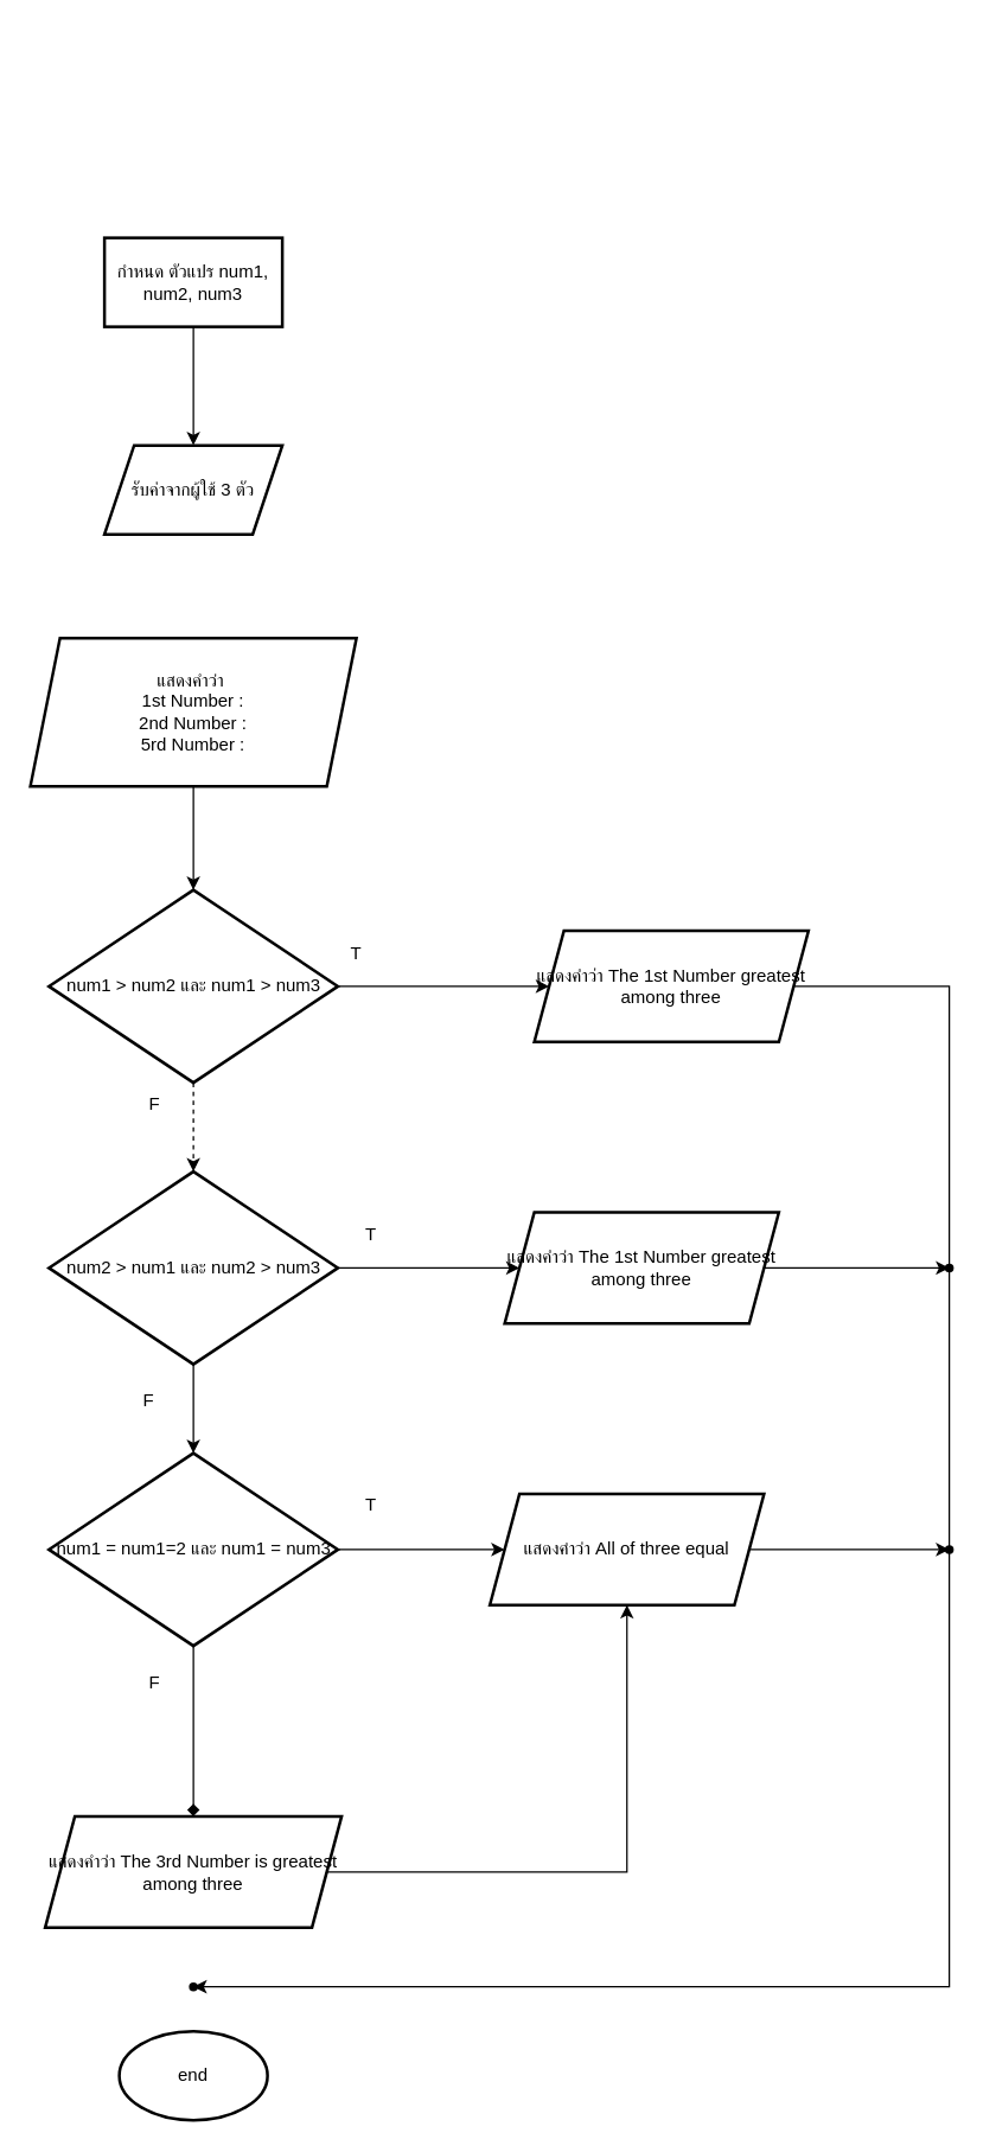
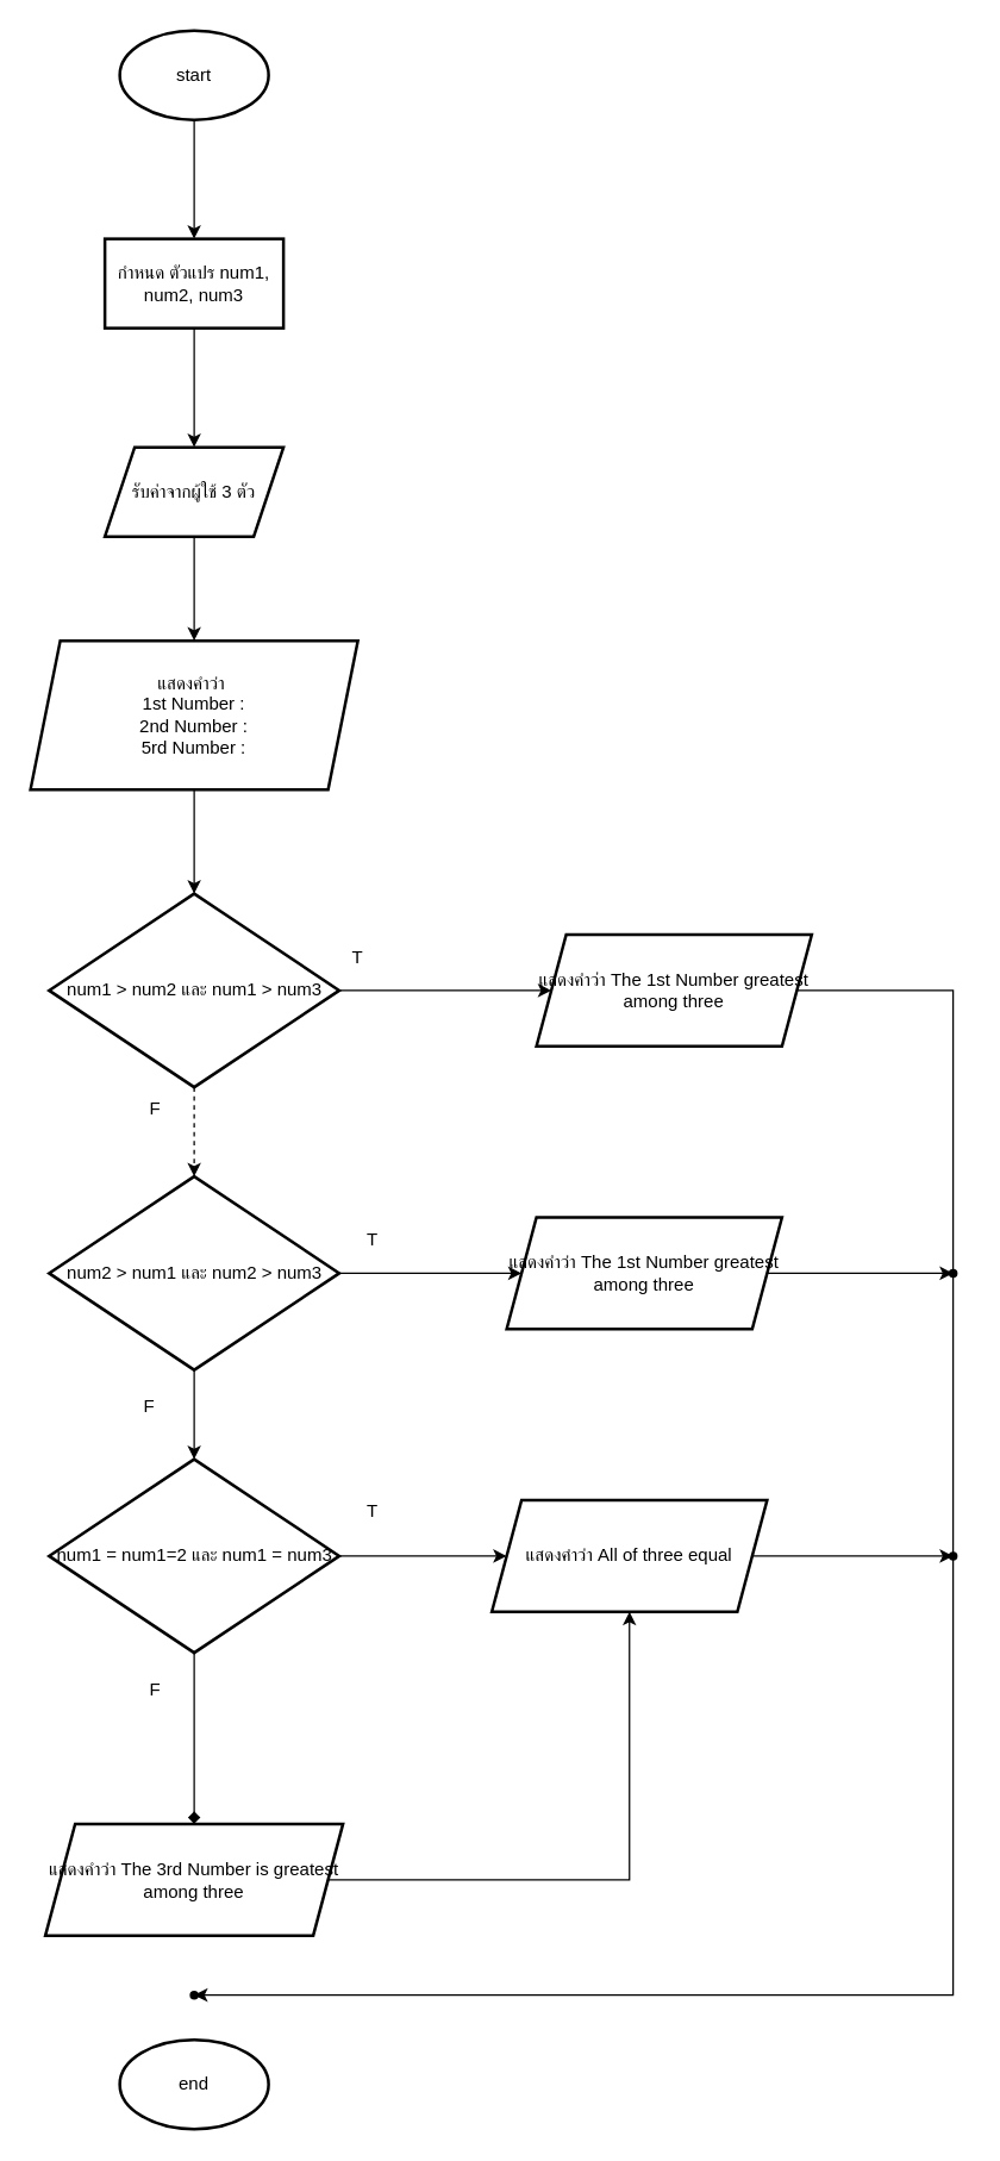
  <mxCell id="0" />
  <mxCell id="1" parent="0" />
+ <mxCell id="2" value="" style="edgeStyle=orthogonalEdgeStyle;rounded=0;orthogonalLoop=1;jettySize=auto;html=1;" edge="1" parent="1" source="3" target="5"><mxGeometry relative="1" as="geometry" /></mxCell>
+ <mxCell id="3" value="start" style="strokeWidth=2;html=1;shape=mxgraph.flowchart.start_1;whiteSpace=wrap;" vertex="1" parent="1"><mxGeometry x="80" y="20" width="100" height="60" as="geometry" /></mxCell>
  <mxCell id="4" value="" style="edgeStyle=orthogonalEdgeStyle;rounded=0;orthogonalLoop=1;jettySize=auto;html=1;" edge="1" parent="1" source="5" target="7"><mxGeometry relative="1" as="geometry" /></mxCell>
  <mxCell id="5" value="กำหนด ตัวแปร num1, num2, num3" style="whiteSpace=wrap;html=1;strokeWidth=2;" vertex="1" parent="1"><mxGeometry x="70" y="160" width="120" height="60" as="geometry" /></mxCell>
+ <mxCell id="6" value="" style="edgeStyle=orthogonalEdgeStyle;rounded=0;orthogonalLoop=1;jettySize=auto;html=1;" edge="1" parent="1" source="7" target="9"><mxGeometry relative="1" as="geometry" /></mxCell>
  <mxCell id="7" value="รับค่าจากผู้ใช้ 3 ตัว" style="shape=parallelogram;perimeter=parallelogramPerimeter;whiteSpace=wrap;html=1;fixedSize=1;strokeWidth=2;" vertex="1" parent="1"><mxGeometry x="70" y="300" width="120" height="60" as="geometry" /></mxCell>
  <mxCell id="8" value="" style="edgeStyle=orthogonalEdgeStyle;rounded=0;orthogonalLoop=1;jettySize=auto;html=1;" edge="1" parent="1" source="9" target="12"><mxGeometry relative="1" as="geometry" /></mxCell>
  <mxCell id="9" value="แสดงคำว่า&amp;nbsp;&lt;div&gt;1st Number :&lt;div&gt;2nd Number :&lt;/div&gt;&lt;div&gt;5rd Number :&lt;/div&gt;&lt;/div&gt;" style="shape=parallelogram;perimeter=parallelogramPerimeter;whiteSpace=wrap;html=1;fixedSize=1;strokeWidth=2;" vertex="1" parent="1"><mxGeometry x="20" y="430" width="220" height="100" as="geometry" /></mxCell>
  <mxCell id="10" value="" style="edgeStyle=orthogonalEdgeStyle;rounded=0;orthogonalLoop=1;jettySize=auto;html=1;" edge="1" parent="1" source="12" target="13"><mxGeometry relative="1" as="geometry" /></mxCell>
  <mxCell id="11" value="" style="edgeStyle=orthogonalEdgeStyle;rounded=0;orthogonalLoop=1;jettySize=auto;html=1;dashed=1;" edge="1" parent="1" source="12" target="16"><mxGeometry relative="1" as="geometry" /></mxCell>
  <mxCell id="12" value="num1 &amp;gt; num2 และ num1 &amp;gt; num3" style="rhombus;whiteSpace=wrap;html=1;strokeWidth=2;" vertex="1" parent="1"><mxGeometry x="32.5" y="600" width="195" height="130" as="geometry" /></mxCell>
  <mxCell id="13" value="แสดงคำว่า The 1st Number greatest among three" style="shape=parallelogram;perimeter=parallelogramPerimeter;whiteSpace=wrap;html=1;fixedSize=1;strokeWidth=2;" vertex="1" parent="1"><mxGeometry x="360" y="627.5" width="185" height="75" as="geometry" /></mxCell>
  <mxCell id="14" value="" style="edgeStyle=orthogonalEdgeStyle;rounded=0;orthogonalLoop=1;jettySize=auto;html=1;" edge="1" parent="1" source="16" target="17"><mxGeometry relative="1" as="geometry" /></mxCell>
  <mxCell id="15" value="" style="edgeStyle=orthogonalEdgeStyle;rounded=0;orthogonalLoop=1;jettySize=auto;html=1;" edge="1" parent="1" source="16" target="20"><mxGeometry relative="1" as="geometry" /></mxCell>
  <mxCell id="16" value="num2 &amp;gt; num1 และ num2 &amp;gt; num3" style="rhombus;whiteSpace=wrap;html=1;strokeWidth=2;" vertex="1" parent="1"><mxGeometry x="32.5" y="790" width="195" height="130" as="geometry" /></mxCell>
  <mxCell id="17" value="แสดงคำว่า The 1st Number greatest among three" style="shape=parallelogram;perimeter=parallelogramPerimeter;whiteSpace=wrap;html=1;fixedSize=1;strokeWidth=2;" vertex="1" parent="1"><mxGeometry x="340" y="817.5" width="185" height="75" as="geometry" /></mxCell>
  <mxCell id="18" value="" style="edgeStyle=orthogonalEdgeStyle;rounded=0;orthogonalLoop=1;jettySize=auto;html=1;" edge="1" parent="1" source="20" target="21"><mxGeometry relative="1" as="geometry" /></mxCell>
  <mxCell id="19" value="" style="edgeStyle=orthogonalEdgeStyle;rounded=0;orthogonalLoop=1;jettySize=auto;html=1;endArrow=diamond;" edge="1" parent="1" source="20" target="23"><mxGeometry relative="1" as="geometry" /></mxCell>
  <mxCell id="20" value="num1 = num1=2 และ num1 = num3" style="rhombus;whiteSpace=wrap;html=1;strokeWidth=2;" vertex="1" parent="1"><mxGeometry x="32.5" y="980" width="195" height="130" as="geometry" /></mxCell>
  <mxCell id="21" value="แสดงคำว่า All of three equal" style="shape=parallelogram;perimeter=parallelogramPerimeter;whiteSpace=wrap;html=1;fixedSize=1;strokeWidth=2;" vertex="1" parent="1"><mxGeometry x="330" y="1007.5" width="185" height="75" as="geometry" /></mxCell>
  <mxCell id="22" value="" style="edgeStyle=orthogonalEdgeStyle;rounded=0;orthogonalLoop=1;jettySize=auto;html=1;" edge="1" parent="1" source="23" target="21"><mxGeometry relative="1" as="geometry" /></mxCell>
  <mxCell id="23" value="แสดงคำว่า The 3rd Number is greatest among three" style="shape=parallelogram;perimeter=parallelogramPerimeter;whiteSpace=wrap;html=1;fixedSize=1;strokeWidth=2;" vertex="1" parent="1"><mxGeometry x="30" y="1225" width="200" height="75" as="geometry" /></mxCell>
  <mxCell id="24" value="end" style="strokeWidth=2;html=1;shape=mxgraph.flowchart.start_1;whiteSpace=wrap;" vertex="1" parent="1"><mxGeometry x="80" y="1370" width="100" height="60" as="geometry" /></mxCell>
  <mxCell id="25" value="T" style="text;html=1;align=center;verticalAlign=middle;whiteSpace=wrap;rounded=0;" vertex="1" parent="1"><mxGeometry x="210" y="627.5" width="60" height="30" as="geometry" /></mxCell>
  <mxCell id="26" value="T" style="text;html=1;align=center;verticalAlign=middle;whiteSpace=wrap;rounded=0;" vertex="1" parent="1"><mxGeometry x="220" y="817.5" width="60" height="30" as="geometry" /></mxCell>
  <mxCell id="27" value="T" style="text;html=1;align=center;verticalAlign=middle;whiteSpace=wrap;rounded=0;" vertex="1" parent="1"><mxGeometry x="220" y="1000" width="60" height="30" as="geometry" /></mxCell>
  <mxCell id="28" value="F&lt;span style=&quot;color: rgba(0, 0, 0, 0); font-family: monospace; font-size: 0px; text-align: start; text-wrap-mode: nowrap;&quot;&gt;%3CmxGraphModel%3E%3Croot%3E%3CmxCell%20id%3D%220%22%2F%3E%3CmxCell%20id%3D%221%22%20parent%3D%220%22%2F%3E%3CmxCell%20id%3D%222%22%20value%3D%22T%22%20style%3D%22text%3Bhtml%3D1%3Balign%3Dcenter%3BverticalAlign%3Dmiddle%3BwhiteSpace%3Dwrap%3Brounded%3D0%3B%22%20vertex%3D%221%22%20parent%3D%221%22%3E%3CmxGeometry%20x%3D%22500%22%20y%3D%22827.5%22%20width%3D%2260%22%20height%3D%2230%22%20as%3D%22geometry%22%2F%3E%3C%2FmxCell%3E%3C%2Froot%3E%3C%2FmxGraphModel%3E&lt;/span&gt;" style="text;html=1;align=center;verticalAlign=middle;whiteSpace=wrap;rounded=0;" vertex="1" parent="1"><mxGeometry x="74" y="730" width="60" height="30" as="geometry" /></mxCell>
  <mxCell id="29" value="F&lt;span style=&quot;color: rgba(0, 0, 0, 0); font-family: monospace; font-size: 0px; text-align: start; text-wrap-mode: nowrap;&quot;&gt;%3CmxGraphModel%3E%3Croot%3E%3CmxCell%20id%3D%220%22%2F%3E%3CmxCell%20id%3D%221%22%20parent%3D%220%22%2F%3E%3CmxCell%20id%3D%222%22%20value%3D%22T%22%20style%3D%22text%3Bhtml%3D1%3Balign%3Dcenter%3BverticalAlign%3Dmiddle%3BwhiteSpace%3Dwrap%3Brounded%3D0%3B%22%20vertex%3D%221%22%20parent%3D%221%22%3E%3CmxGeometry%20x%3D%22500%22%20y%3D%22827.5%22%20width%3D%2260%22%20height%3D%2230%22%20as%3D%22geometry%22%2F%3E%3C%2FmxCell%3E%3C%2Froot%3E%3C%2FmxGraphModel%3E&lt;/span&gt;" style="text;html=1;align=center;verticalAlign=middle;whiteSpace=wrap;rounded=0;" vertex="1" parent="1"><mxGeometry x="70" y="930" width="60" height="30" as="geometry" /></mxCell>
  <mxCell id="30" value="F&lt;span style=&quot;color: rgba(0, 0, 0, 0); font-family: monospace; font-size: 0px; text-align: start; text-wrap-mode: nowrap;&quot;&gt;%3CmxGraphModel%3E%3Croot%3E%3CmxCell%20id%3D%220%22%2F%3E%3CmxCell%20id%3D%221%22%20parent%3D%220%22%2F%3E%3CmxCell%20id%3D%222%22%20value%3D%22T%22%20style%3D%22text%3Bhtml%3D1%3Balign%3Dcenter%3BverticalAlign%3Dmiddle%3BwhiteSpace%3Dwrap%3Brounded%3D0%3B%22%20vertex%3D%221%22%20parent%3D%221%22%3E%3CmxGeometry%20x%3D%22500%22%20y%3D%22827.5%22%20width%3D%2260%22%20height%3D%2230%22%20as%3D%22geometry%22%2F%3E%3C%2FmxCell%3E%3C%2Froot%3E%3C%2FmxGraphModel%3E&lt;/span&gt;" style="text;html=1;align=center;verticalAlign=middle;whiteSpace=wrap;rounded=0;" vertex="1" parent="1"><mxGeometry x="74" y="1120" width="60" height="30" as="geometry" /></mxCell>
  <mxCell id="31" value="" style="shape=waypoint;sketch=0;fillStyle=solid;size=6;pointerEvents=1;points=[];fillColor=none;resizable=0;rotatable=0;perimeter=centerPerimeter;snapToPoint=1;" vertex="1" parent="1"><mxGeometry x="120" y="1330" width="20" height="20" as="geometry" /></mxCell>
  <mxCell id="32" style="edgeStyle=orthogonalEdgeStyle;rounded=0;orthogonalLoop=1;jettySize=auto;html=1;exitX=1;exitY=0.5;exitDx=0;exitDy=0;entryX=1.15;entryY=0.95;entryDx=0;entryDy=0;entryPerimeter=0;" edge="1" parent="1" source="13" target="31"><mxGeometry relative="1" as="geometry"><Array as="points"><mxPoint x="640" y="665" /><mxPoint x="640" y="1340" /></Array></mxGeometry></mxCell>
  <mxCell id="33" value="" style="shape=waypoint;sketch=0;fillStyle=solid;size=6;pointerEvents=1;points=[];fillColor=none;resizable=0;rotatable=0;perimeter=centerPerimeter;snapToPoint=1;" vertex="1" parent="1"><mxGeometry x="630" y="845" width="20" height="20" as="geometry" /></mxCell>
  <mxCell id="34" style="edgeStyle=orthogonalEdgeStyle;rounded=0;orthogonalLoop=1;jettySize=auto;html=1;exitX=1;exitY=0.5;exitDx=0;exitDy=0;entryX=-0.1;entryY=0.55;entryDx=0;entryDy=0;entryPerimeter=0;" edge="1" parent="1" source="17" target="33"><mxGeometry relative="1" as="geometry" /></mxCell>
  <mxCell id="35" value="" style="shape=waypoint;sketch=0;fillStyle=solid;size=6;pointerEvents=1;points=[];fillColor=none;resizable=0;rotatable=0;perimeter=centerPerimeter;snapToPoint=1;" vertex="1" parent="1"><mxGeometry x="630" y="1035" width="20" height="20" as="geometry" /></mxCell>
  <mxCell id="36" style="edgeStyle=orthogonalEdgeStyle;rounded=0;orthogonalLoop=1;jettySize=auto;html=1;exitX=1;exitY=0.5;exitDx=0;exitDy=0;entryX=-0.05;entryY=0.35;entryDx=0;entryDy=0;entryPerimeter=0;" edge="1" parent="1" source="21" target="35"><mxGeometry relative="1" as="geometry" /></mxCell>
